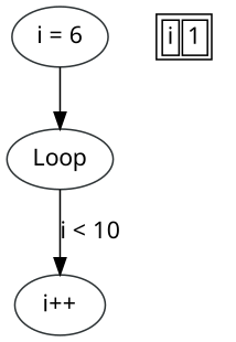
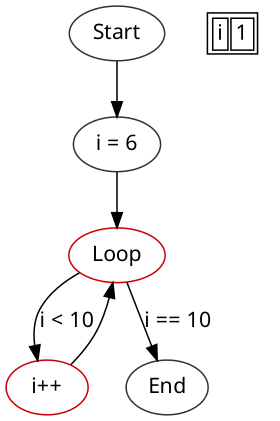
  digraph {
    fontname="Noto Sans"
    node [color="#2e3436" fontname="Noto Sans"]
    edge [fontname="Noto Sans"]
+   n1 [label=Start]
    n2 [label="i = 6"]
-   n3 [label=Loop]
-   n4 [label="i++"]
+   n3 [color="#cc0000" label=Loop]
+   n4 [color="#cc0000" label="i++"]
+   n5 [label=End]
    n6 [label=<<table><tr><td>i</td><td>1</td></tr></table>> shape=none color=""]
+   n1 -> n2
    n2 -> n3
    n3 -> n4 [label="i < 10"]
+   n3 -> n5 [label="i == 10"]
+   n4 -> n3
  }
